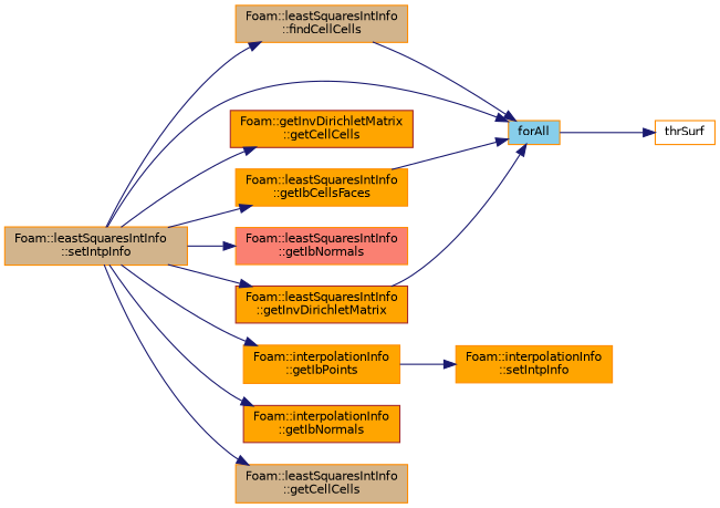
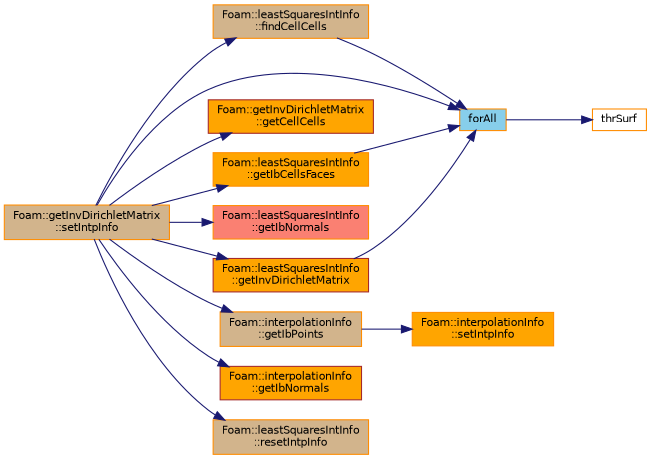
  digraph {
    rankdir=LR
    node [color=darkorange fillcolor=orange fontname=Helvetica fontsize=10 shape=record style=filled]
    edge [color=midnightblue fontname=Helvetica fontsize=10 labelfontname=Helvetica labelfontsize=10 style=solid]
-   n1 [fillcolor=tan fontcolor=black height=0.2 label="Foam::leastSquaresIntInfo\l::setIntpInfo" width=0.4]
+   n1 [fillcolor=tan fontcolor=black height=0.2 label="Foam::getInvDirichletMatrix\l::setIntpInfo" width=0.4]
    n2 [fillcolor=tan height=0.2 label="Foam::leastSquaresIntInfo\l::findCellCells" width=0.4]
    n3 [fillcolor=skyblue height=0.2 label=forAll width=0.4]
    n4 [color=brown height=0.2 label="Foam::getInvDirichletMatrix\l::getCellCells" width=0.4]
    n5 [height=0.2 label="Foam::leastSquaresIntInfo\l::getIbCellsFaces" width=0.4]
    n6 [fillcolor=salmon height=0.2 label="Foam::leastSquaresIntInfo\l::getIbNormals" width=0.4]
-   n7 [height=0.2 label="Foam::interpolationInfo\l::getIbPoints" width=0.4]
+   n7 [fillcolor=tan height=0.2 label="Foam::interpolationInfo\l::getIbPoints" width=0.4]
    n8 [color=brown height=0.2 label="Foam::leastSquaresIntInfo\l::getInvDirichletMatrix" width=0.4]
    n9 [color=brown height=0.2 label="Foam::interpolationInfo\l::getIbNormals" width=0.4]
-   n10 [fillcolor=tan height=0.2 label="Foam::leastSquaresIntInfo\l::getCellCells" width=0.4]
+   n10 [fillcolor=tan height=0.2 label="Foam::leastSquaresIntInfo\l::resetIntpInfo" width=0.4]
    n11 [fillcolor=white height=0.2 label=thrSurf width=0.4]
    n12 [height=0.2 label="Foam::interpolationInfo\l::setIntpInfo" width=0.4]
    n1 -> n2
    n1 -> n3
    n1 -> n4
    n1 -> n5
    n1 -> n6
    n1 -> n7
    n1 -> n8
    n1 -> n9
    n1 -> n10
    n2 -> n3
    n3 -> n11
    n5 -> n3
    n7 -> n12
    n8 -> n3
  }
